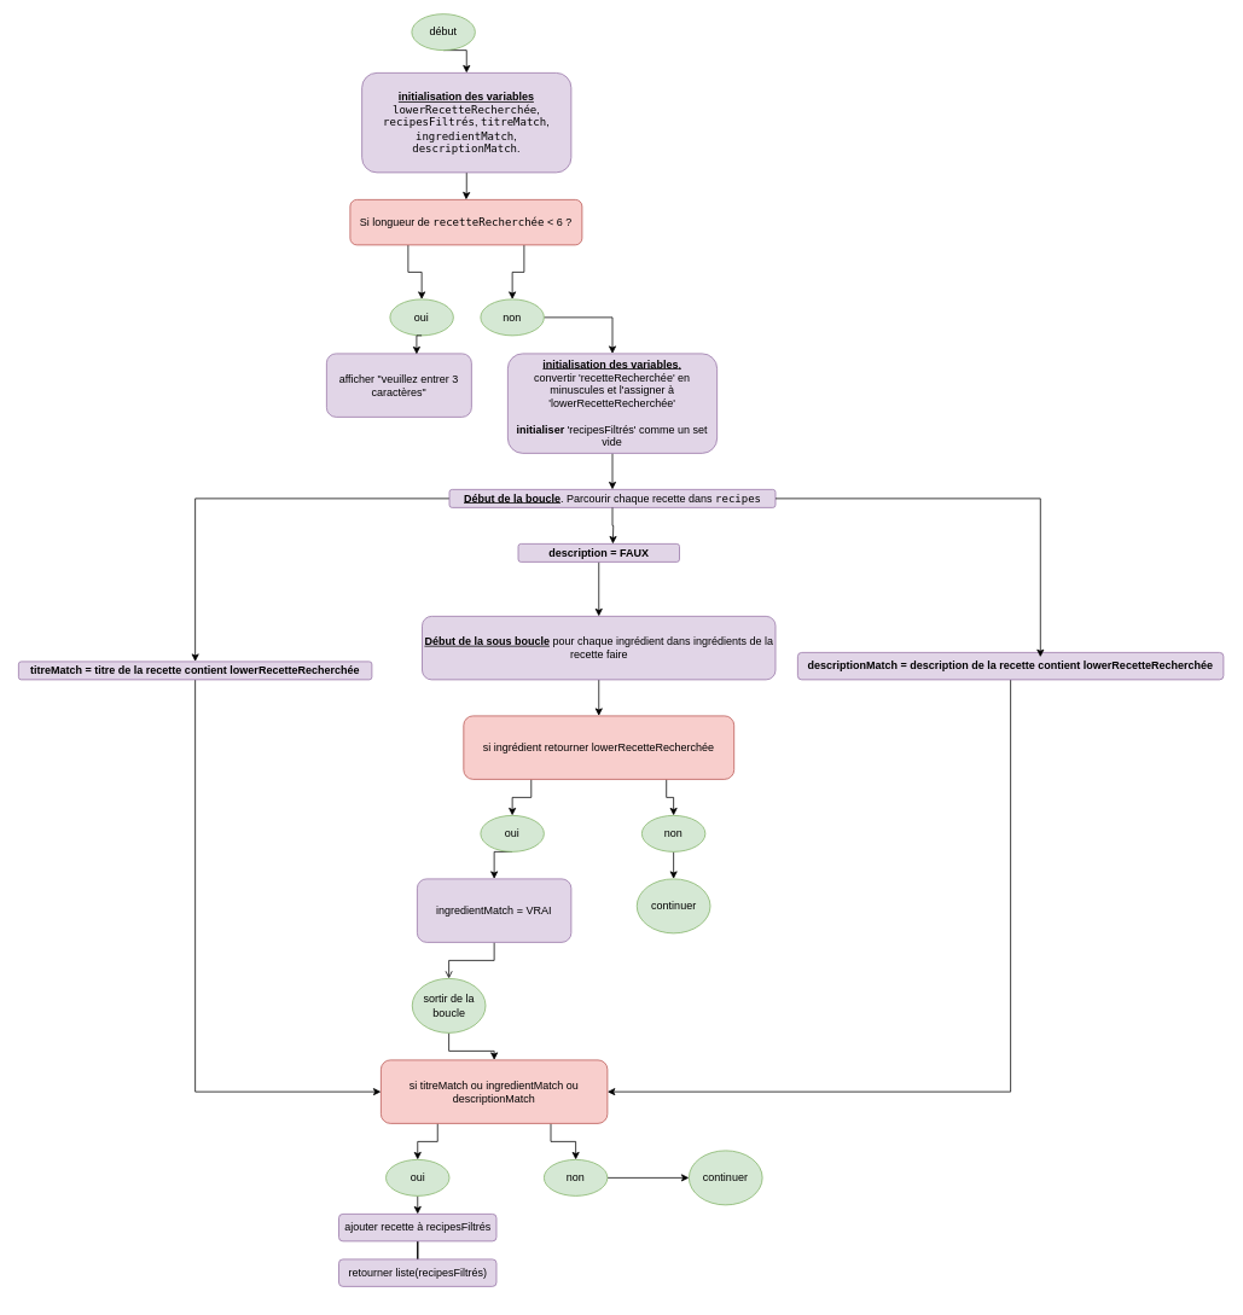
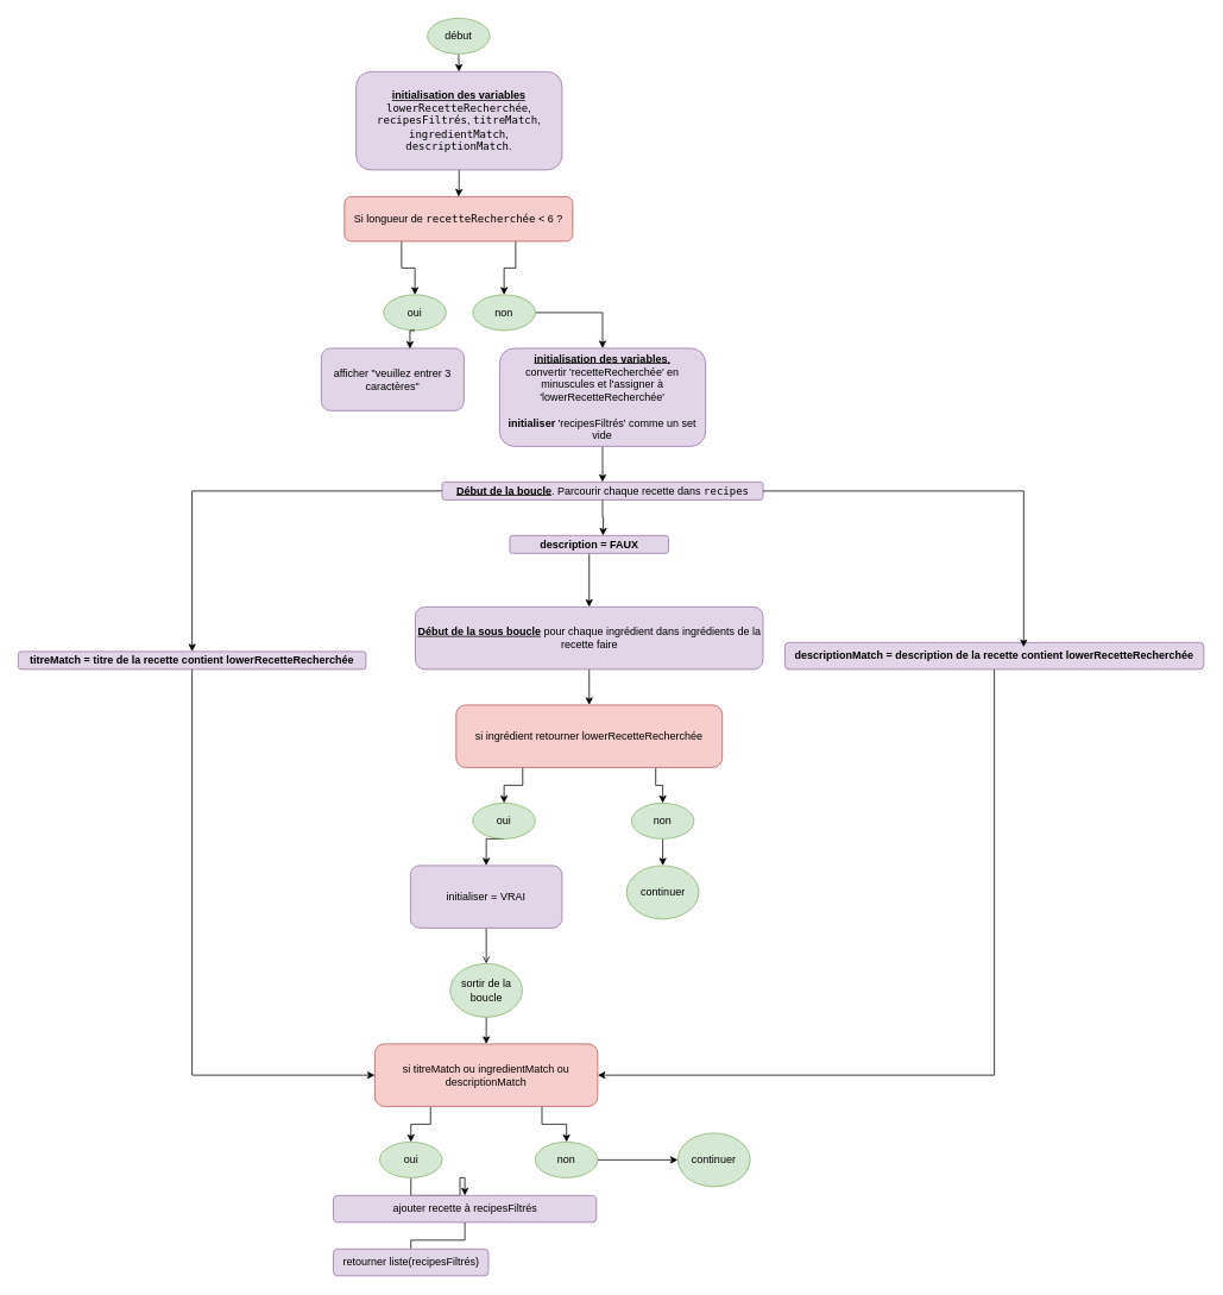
  <mxCell id="0" />
  <mxCell id="1" parent="0" />
  <mxCell id="2" style="edgeStyle=orthogonalEdgeStyle;rounded=0;orthogonalLoop=1;jettySize=auto;html=1;exitX=0.5;exitY=1;exitDx=0;exitDy=0;entryX=0.5;entryY=0;entryDx=0;entryDy=0;" parent="1" source="3" target="5" edge="1"><mxGeometry relative="1" as="geometry" /></mxCell>
- <mxCell id="3" value="début" style="ellipse;whiteSpace=wrap;html=1;fillColor=#d5e8d4;strokeColor=#82b366;" parent="1" vertex="1"><mxGeometry x="454" y="15" width="70" height="40" as="geometry" /></mxCell>
+ <mxCell id="3" value="début" style="ellipse;whiteSpace=wrap;html=1;fillColor=#d5e8d4;strokeColor=#82b366;" parent="1" vertex="1"><mxGeometry x="479" y="20" width="70" height="40" as="geometry" /></mxCell>
  <mxCell id="4" style="edgeStyle=orthogonalEdgeStyle;rounded=0;orthogonalLoop=1;jettySize=auto;html=1;" parent="1" source="5" target="8" edge="1"><mxGeometry relative="1" as="geometry" /></mxCell>
  <mxCell id="5" value="&lt;b&gt;&lt;u&gt;initialisation des variables&lt;/u&gt;&lt;/b&gt; &lt;code&gt;lowerRecetteRecherchée&lt;/code&gt;, &lt;code&gt;recipesFiltrés&lt;/code&gt;, &lt;code&gt;titreMatch&lt;/code&gt;, &lt;code&gt;ingredientMatch&lt;/code&gt;, &lt;code&gt;descriptionMatch&lt;/code&gt;." style="rounded=1;whiteSpace=wrap;html=1;fillColor=#e1d5e7;strokeColor=#9673a6;" parent="1" vertex="1"><mxGeometry x="399" y="80" width="231" height="110" as="geometry" /></mxCell>
  <mxCell id="6" style="edgeStyle=orthogonalEdgeStyle;rounded=0;orthogonalLoop=1;jettySize=auto;html=1;exitX=0.25;exitY=1;exitDx=0;exitDy=0;entryX=0.5;entryY=0;entryDx=0;entryDy=0;" parent="1" source="8" target="9" edge="1"><mxGeometry relative="1" as="geometry" /></mxCell>
  <mxCell id="7" style="edgeStyle=orthogonalEdgeStyle;rounded=0;orthogonalLoop=1;jettySize=auto;html=1;exitX=0.75;exitY=1;exitDx=0;exitDy=0;entryX=0.5;entryY=0;entryDx=0;entryDy=0;" parent="1" source="8" target="11" edge="1"><mxGeometry relative="1" as="geometry" /></mxCell>
  <mxCell id="8" value="Si longueur de &lt;code&gt;recetteRecherchée&lt;/code&gt; &amp;lt; 6 ?" style="rounded=1;whiteSpace=wrap;html=1;fillColor=#f8cecc;strokeColor=#b85450;" parent="1" vertex="1"><mxGeometry x="386" y="220" width="256" height="50" as="geometry" /></mxCell>
  <mxCell id="9" value="oui&lt;span style=&quot;color: rgba(0, 0, 0, 0); font-family: monospace; font-size: 0px; text-align: start; text-wrap: nowrap;&quot;&gt;%3CmxGraphModel%3E%3Croot%3E%3CmxCell%20id%3D%220%22%2F%3E%3CmxCell%20id%3D%221%22%20parent%3D%220%22%2F%3E%3CmxCell%20id%3D%222%22%20value%3D%22d%C3%A9but%22%20style%3D%22ellipse%3BwhiteSpace%3Dwrap%3Bhtml%3D1%3BfillColor%3D%23d5e8d4%3BstrokeColor%3D%2382b366%3B%22%20vertex%3D%221%22%20parent%3D%221%22%3E%3CmxGeometry%20x%3D%22379%22%20y%3D%2230%22%20width%3D%2270%22%20height%3D%2240%22%20as%3D%22geometry%22%2F%3E%3C%2FmxCell%3E%3C%2Froot%3E%3C%2FmxGraphModel%3E&lt;/span&gt;" style="ellipse;whiteSpace=wrap;html=1;fillColor=#d5e8d4;strokeColor=#82b366;" parent="1" vertex="1"><mxGeometry x="430" y="330" width="70" height="40" as="geometry" /></mxCell>
  <mxCell id="10" style="edgeStyle=orthogonalEdgeStyle;rounded=0;orthogonalLoop=1;jettySize=auto;html=1;exitX=1;exitY=0.5;exitDx=0;exitDy=0;entryX=0.5;entryY=0;entryDx=0;entryDy=0;" parent="1" source="11" target="15" edge="1"><mxGeometry relative="1" as="geometry" /></mxCell>
  <mxCell id="11" value="non" style="ellipse;whiteSpace=wrap;html=1;fillColor=#d5e8d4;strokeColor=#82b366;" parent="1" vertex="1"><mxGeometry x="530" y="330" width="70" height="40" as="geometry" /></mxCell>
  <mxCell id="12" value="afficher &quot;veuillez entrer 3 caractères&quot;" style="rounded=1;whiteSpace=wrap;html=1;fillColor=#e1d5e7;strokeColor=#9673a6;" parent="1" vertex="1"><mxGeometry x="360" y="390" width="160" height="70" as="geometry" /></mxCell>
  <mxCell id="13" style="edgeStyle=orthogonalEdgeStyle;rounded=0;orthogonalLoop=1;jettySize=auto;html=1;exitX=0.5;exitY=1;exitDx=0;exitDy=0;entryX=0.621;entryY=0.01;entryDx=0;entryDy=0;entryPerimeter=0;" parent="1" source="9" target="12" edge="1"><mxGeometry relative="1" as="geometry" /></mxCell>
  <mxCell id="14" style="edgeStyle=orthogonalEdgeStyle;rounded=0;orthogonalLoop=1;jettySize=auto;html=1;exitX=0.5;exitY=1;exitDx=0;exitDy=0;entryX=0.5;entryY=0;entryDx=0;entryDy=0;" parent="1" source="15" target="17" edge="1"><mxGeometry relative="1" as="geometry" /></mxCell>
  <mxCell id="15" value="&lt;u&gt;&lt;b&gt;initialisation des variables&lt;/b&gt;,&lt;/u&gt;&lt;div&gt;&lt;div&gt;convertir 'recetteRecherchée' en minuscules et l'assigner à 'lowerRecetteRecherchée'&lt;/div&gt;&lt;div&gt;&lt;br&gt;&lt;/div&gt;&lt;div&gt;&lt;b&gt;initialiser &lt;/b&gt;'recipesFiltrés' comme un set vide&lt;/div&gt;&lt;/div&gt;" style="rounded=1;whiteSpace=wrap;html=1;fillColor=#e1d5e7;strokeColor=#9673a6;" parent="1" vertex="1"><mxGeometry x="560" y="390" width="231" height="110" as="geometry" /></mxCell>
  <mxCell id="16" style="edgeStyle=orthogonalEdgeStyle;rounded=0;orthogonalLoop=1;jettySize=auto;html=1;exitX=0;exitY=0.5;exitDx=0;exitDy=0;entryX=0.5;entryY=0;entryDx=0;entryDy=0;" parent="1" source="17" target="19" edge="1"><mxGeometry relative="1" as="geometry" /></mxCell>
  <mxCell id="17" value="&lt;span style=&quot;text-align: left;&quot;&gt;&lt;b&gt;&lt;u&gt;Début de la boucle&lt;/u&gt;&lt;/b&gt;. Parcourir chaque recette dans&amp;nbsp;&lt;/span&gt;&lt;code style=&quot;text-align: left;&quot;&gt;recipes&lt;/code&gt;" style="rounded=1;whiteSpace=wrap;html=1;fillColor=#e1d5e7;strokeColor=#9673a6;" parent="1" vertex="1"><mxGeometry x="495.5" y="540" width="360" height="20" as="geometry" /></mxCell>
  <mxCell id="18" style="edgeStyle=orthogonalEdgeStyle;rounded=0;orthogonalLoop=1;jettySize=auto;html=1;exitX=0.5;exitY=1;exitDx=0;exitDy=0;entryX=0;entryY=0.5;entryDx=0;entryDy=0;" edge="1" parent="1" source="19" target="41"><mxGeometry relative="1" as="geometry" /></mxCell>
  <mxCell id="19" value="&lt;div&gt;&lt;b&gt;titreMatch = titre de la recette contient lowerRecetteRecherchée&lt;/b&gt;&lt;/div&gt;" style="rounded=1;whiteSpace=wrap;html=1;fillColor=#e1d5e7;strokeColor=#9673a6;" parent="1" vertex="1"><mxGeometry x="20" y="730" width="390" height="20" as="geometry" /></mxCell>
  <mxCell id="20" style="edgeStyle=orthogonalEdgeStyle;rounded=0;orthogonalLoop=1;jettySize=auto;html=1;exitX=0.5;exitY=1;exitDx=0;exitDy=0;" edge="1" parent="1" source="21" target="26"><mxGeometry relative="1" as="geometry" /></mxCell>
  <mxCell id="21" value="&lt;div&gt;&lt;b&gt;description = FAUX&lt;/b&gt;&lt;/div&gt;" style="rounded=1;whiteSpace=wrap;html=1;fillColor=#e1d5e7;strokeColor=#9673a6;" parent="1" vertex="1"><mxGeometry x="571.5" y="600" width="178" height="20" as="geometry" /></mxCell>
  <mxCell id="22" style="edgeStyle=orthogonalEdgeStyle;rounded=0;orthogonalLoop=1;jettySize=auto;html=1;exitX=0.5;exitY=1;exitDx=0;exitDy=0;entryX=1;entryY=0.5;entryDx=0;entryDy=0;" edge="1" parent="1" source="23" target="41"><mxGeometry relative="1" as="geometry" /></mxCell>
  <mxCell id="23" value="&lt;div&gt;&lt;b&gt;descriptionMatch = description de la recette contient lowerRecetteRecherchée&lt;/b&gt;&lt;/div&gt;" style="rounded=1;whiteSpace=wrap;html=1;fillColor=#e1d5e7;strokeColor=#9673a6;" parent="1" vertex="1"><mxGeometry x="880" y="720" width="470" height="30" as="geometry" /></mxCell>
  <mxCell id="24" style="edgeStyle=orthogonalEdgeStyle;rounded=0;orthogonalLoop=1;jettySize=auto;html=1;exitX=1;exitY=0.5;exitDx=0;exitDy=0;entryX=0.57;entryY=0.167;entryDx=0;entryDy=0;entryPerimeter=0;" parent="1" source="17" target="23" edge="1"><mxGeometry relative="1" as="geometry" /></mxCell>
  <mxCell id="25" style="edgeStyle=orthogonalEdgeStyle;rounded=0;orthogonalLoop=1;jettySize=auto;html=1;exitX=0.5;exitY=1;exitDx=0;exitDy=0;entryX=0.5;entryY=0;entryDx=0;entryDy=0;" parent="1" source="26" target="29" edge="1"><mxGeometry relative="1" as="geometry" /></mxCell>
  <mxCell id="26" value="&lt;span style=&quot;text-align: left;&quot;&gt;&lt;u style=&quot;font-weight: bold;&quot;&gt;Début de la sous boucle&lt;/u&gt;&amp;nbsp;pour chaque ingrédient dans ingrédients de la recette faire&lt;/span&gt;" style="rounded=1;whiteSpace=wrap;html=1;fillColor=#e1d5e7;strokeColor=#9673a6;" parent="1" vertex="1"><mxGeometry x="465.5" y="680" width="390" height="70" as="geometry" /></mxCell>
  <mxCell id="27" style="edgeStyle=orthogonalEdgeStyle;rounded=0;orthogonalLoop=1;jettySize=auto;html=1;exitX=0.25;exitY=1;exitDx=0;exitDy=0;entryX=0.5;entryY=0;entryDx=0;entryDy=0;" parent="1" source="29" target="31" edge="1"><mxGeometry relative="1" as="geometry" /></mxCell>
  <mxCell id="28" style="edgeStyle=orthogonalEdgeStyle;rounded=0;orthogonalLoop=1;jettySize=auto;html=1;exitX=0.75;exitY=1;exitDx=0;exitDy=0;entryX=0.5;entryY=0;entryDx=0;entryDy=0;" parent="1" source="29" target="33" edge="1"><mxGeometry relative="1" as="geometry" /></mxCell>
  <mxCell id="29" value="si ingrédient retourner lowerRecetteRecherchée" style="rounded=1;whiteSpace=wrap;html=1;fillColor=#f8cecc;strokeColor=#b85450;" parent="1" vertex="1"><mxGeometry x="511.25" y="790" width="298.5" height="70" as="geometry" /></mxCell>
  <mxCell id="30" style="edgeStyle=orthogonalEdgeStyle;rounded=0;orthogonalLoop=1;jettySize=auto;html=1;exitX=0.5;exitY=1;exitDx=0;exitDy=0;entryX=0.5;entryY=0;entryDx=0;entryDy=0;" parent="1" source="31" target="35" edge="1"><mxGeometry relative="1" as="geometry" /></mxCell>
  <mxCell id="31" value="oui&lt;span style=&quot;color: rgba(0, 0, 0, 0); font-family: monospace; font-size: 0px; text-align: start; text-wrap: nowrap;&quot;&gt;%3CmxGraphModel%3E%3Croot%3E%3CmxCell%20id%3D%220%22%2F%3E%3CmxCell%20id%3D%221%22%20parent%3D%220%22%2F%3E%3CmxCell%20id%3D%222%22%20value%3D%22d%C3%A9but%22%20style%3D%22ellipse%3BwhiteSpace%3Dwrap%3Bhtml%3D1%3BfillColor%3D%23d5e8d4%3BstrokeColor%3D%2382b366%3B%22%20vertex%3D%221%22%20parent%3D%221%22%3E%3CmxGeometry%20x%3D%22379%22%20y%3D%2230%22%20width%3D%2270%22%20height%3D%2240%22%20as%3D%22geometry%22%2F%3E%3C%2FmxCell%3E%3C%2Froot%3E%3C%2FmxGraphModel%3E&lt;/span&gt;" style="ellipse;whiteSpace=wrap;html=1;fillColor=#d5e8d4;strokeColor=#82b366;" parent="1" vertex="1"><mxGeometry x="530" y="900" width="70" height="40" as="geometry" /></mxCell>
  <mxCell id="32" style="edgeStyle=orthogonalEdgeStyle;rounded=0;orthogonalLoop=1;jettySize=auto;html=1;exitX=0.5;exitY=1;exitDx=0;exitDy=0;entryX=0.5;entryY=0;entryDx=0;entryDy=0;" parent="1" source="33" target="38" edge="1"><mxGeometry relative="1" as="geometry" /></mxCell>
  <mxCell id="33" value="non" style="ellipse;whiteSpace=wrap;html=1;fillColor=#d5e8d4;strokeColor=#82b366;" parent="1" vertex="1"><mxGeometry x="708" y="900" width="70" height="40" as="geometry" /></mxCell>
  <mxCell id="34" style="edgeStyle=orthogonalEdgeStyle;rounded=0;orthogonalLoop=1;jettySize=auto;html=1;exitX=0.5;exitY=1;exitDx=0;exitDy=0;entryX=0.5;entryY=0;entryDx=0;entryDy=0;endArrow=open;" parent="1" source="35" target="37" edge="1"><mxGeometry relative="1" as="geometry" /></mxCell>
- <mxCell id="35" value="&lt;div style=&quot;text-align: left;&quot;&gt;&lt;span style=&quot;background-color: initial;&quot;&gt;ingredientMatch = VRAI&lt;/span&gt;&lt;/div&gt;" style="rounded=1;whiteSpace=wrap;html=1;fillColor=#e1d5e7;strokeColor=#9673a6;" parent="1" vertex="1"><mxGeometry x="460" y="970" width="170" height="70" as="geometry" /></mxCell>
+ <mxCell id="35" value="&lt;div style=&quot;text-align: left;&quot;&gt;&lt;span style=&quot;background-color: initial;&quot;&gt;initialiser = VRAI&lt;/span&gt;&lt;/div&gt;" style="rounded=1;whiteSpace=wrap;html=1;fillColor=#e1d5e7;strokeColor=#9673a6;" parent="1" vertex="1"><mxGeometry x="460" y="970" width="170" height="70" as="geometry" /></mxCell>
  <mxCell id="36" style="edgeStyle=orthogonalEdgeStyle;rounded=0;orthogonalLoop=1;jettySize=auto;html=1;exitX=0.5;exitY=1;exitDx=0;exitDy=0;entryX=0.5;entryY=0;entryDx=0;entryDy=0;" parent="1" source="37" target="41" edge="1"><mxGeometry relative="1" as="geometry" /></mxCell>
- <mxCell id="37" value="sortir de la boucle" style="ellipse;whiteSpace=wrap;html=1;fillColor=#d5e8d4;strokeColor=#82b366;" parent="1" vertex="1"><mxGeometry x="454.5" y="1080" width="81" height="60" as="geometry" /></mxCell>
+ <mxCell id="37" value="sortir de la boucle" style="ellipse;whiteSpace=wrap;html=1;fillColor=#d5e8d4;strokeColor=#82b366;" parent="1" vertex="1"><mxGeometry x="504.5" y="1080" width="81" height="60" as="geometry" /></mxCell>
  <mxCell id="38" value="continuer" style="ellipse;whiteSpace=wrap;html=1;fillColor=#d5e8d4;strokeColor=#82b366;" parent="1" vertex="1"><mxGeometry x="702.5" y="970" width="81" height="60" as="geometry" /></mxCell>
  <mxCell id="39" style="edgeStyle=orthogonalEdgeStyle;rounded=0;orthogonalLoop=1;jettySize=auto;html=1;exitX=0.75;exitY=1;exitDx=0;exitDy=0;entryX=0.5;entryY=0;entryDx=0;entryDy=0;" parent="1" source="41" target="45" edge="1"><mxGeometry relative="1" as="geometry" /></mxCell>
  <mxCell id="40" style="edgeStyle=orthogonalEdgeStyle;rounded=0;orthogonalLoop=1;jettySize=auto;html=1;exitX=0.25;exitY=1;exitDx=0;exitDy=0;entryX=0.5;entryY=0;entryDx=0;entryDy=0;" parent="1" source="41" target="43" edge="1"><mxGeometry relative="1" as="geometry" /></mxCell>
  <mxCell id="41" value="&lt;div style=&quot;&quot;&gt;&lt;span style=&quot;background-color: initial;&quot;&gt;si titreMatch ou ingredientMatch ou descriptionMatch&lt;/span&gt;&lt;/div&gt;" style="rounded=1;whiteSpace=wrap;html=1;fillColor=#f8cecc;strokeColor=#b85450;align=center;" parent="1" vertex="1"><mxGeometry x="420" y="1170" width="250" height="70" as="geometry" /></mxCell>
  <mxCell id="42" style="edgeStyle=orthogonalEdgeStyle;rounded=0;orthogonalLoop=1;jettySize=auto;html=1;exitX=0.5;exitY=1;exitDx=0;exitDy=0;entryX=0.5;entryY=0;entryDx=0;entryDy=0;" parent="1" source="43" target="48" edge="1"><mxGeometry relative="1" as="geometry" /></mxCell>
  <mxCell id="43" value="oui&lt;span style=&quot;color: rgba(0, 0, 0, 0); font-family: monospace; font-size: 0px; text-align: start; text-wrap: nowrap;&quot;&gt;%3CmxGraphModel%3E%3Croot%3E%3CmxCell%20id%3D%220%22%2F%3E%3CmxCell%20id%3D%221%22%20parent%3D%220%22%2F%3E%3CmxCell%20id%3D%222%22%20value%3D%22d%C3%A9but%22%20style%3D%22ellipse%3BwhiteSpace%3Dwrap%3Bhtml%3D1%3BfillColor%3D%23d5e8d4%3BstrokeColor%3D%2382b366%3B%22%20vertex%3D%221%22%20parent%3D%221%22%3E%3CmxGeometry%20x%3D%22379%22%20y%3D%2230%22%20width%3D%2270%22%20height%3D%2240%22%20as%3D%22geometry%22%2F%3E%3C%2FmxCell%3E%3C%2Froot%3E%3C%2FmxGraphModel%3E&lt;/span&gt;" style="ellipse;whiteSpace=wrap;html=1;fillColor=#d5e8d4;strokeColor=#82b366;" parent="1" vertex="1"><mxGeometry x="425.5" y="1280" width="70" height="40" as="geometry" /></mxCell>
  <mxCell id="44" style="edgeStyle=orthogonalEdgeStyle;rounded=0;orthogonalLoop=1;jettySize=auto;html=1;exitX=1;exitY=0.5;exitDx=0;exitDy=0;entryX=0;entryY=0.5;entryDx=0;entryDy=0;" parent="1" source="45" target="46" edge="1"><mxGeometry relative="1" as="geometry" /></mxCell>
  <mxCell id="45" value="non" style="ellipse;whiteSpace=wrap;html=1;fillColor=#d5e8d4;strokeColor=#82b366;" parent="1" vertex="1"><mxGeometry x="600" y="1280" width="70" height="40" as="geometry" /></mxCell>
  <mxCell id="46" value="continuer" style="ellipse;whiteSpace=wrap;html=1;fillColor=#d5e8d4;strokeColor=#82b366;" parent="1" vertex="1"><mxGeometry x="760" y="1270" width="81" height="60" as="geometry" /></mxCell>
  <mxCell id="47" style="edgeStyle=orthogonalEdgeStyle;rounded=0;orthogonalLoop=1;jettySize=auto;html=1;entryX=0.5;entryY=0;entryDx=0;entryDy=0;endArrow=none;" parent="1" source="48" target="49" edge="1"><mxGeometry relative="1" as="geometry" /></mxCell>
- <mxCell id="48" value="&lt;div style=&quot;text-align: left;&quot;&gt;&lt;span style=&quot;background-color: initial;&quot;&gt;ajouter recette à recipesFiltrés&lt;/span&gt;&lt;/div&gt;" style="rounded=1;whiteSpace=wrap;html=1;fillColor=#e1d5e7;strokeColor=#9673a6;" parent="1" vertex="1"><mxGeometry x="373.5" y="1340" width="174" height="30" as="geometry" /></mxCell>
- <mxCell id="49" value="&lt;div style=&quot;text-align: left;&quot;&gt;&lt;span style=&quot;background-color: initial;&quot;&gt;retourner liste(recipesFiltrés)&lt;/span&gt;&lt;/div&gt;" style="rounded=1;whiteSpace=wrap;html=1;fillColor=#e1d5e7;strokeColor=#9673a6;" parent="1" vertex="1"><mxGeometry x="373.5" y="1390" width="174" height="30" as="geometry" /></mxCell>
+ <mxCell id="48" value="&lt;div style=&quot;text-align: left;&quot;&gt;&lt;span style=&quot;background-color: initial;&quot;&gt;ajouter recette à recipesFiltrés&lt;/span&gt;&lt;/div&gt;" style="rounded=1;whiteSpace=wrap;html=1;fillColor=#e1d5e7;strokeColor=#9673a6;" parent="1" vertex="1"><mxGeometry x="373.5" y="1340" width="295" height="30" as="geometry" /></mxCell>
+ <mxCell id="49" value="&lt;div style=&quot;text-align: left;&quot;&gt;&lt;span style=&quot;background-color: initial;&quot;&gt;retourner liste(recipesFiltrés)&lt;/span&gt;&lt;/div&gt;" style="rounded=1;whiteSpace=wrap;html=1;fillColor=#e1d5e7;strokeColor=#9673a6;" parent="1" vertex="1"><mxGeometry x="373.5" y="1400" width="174" height="30" as="geometry" /></mxCell>
  <mxCell id="50" style="edgeStyle=orthogonalEdgeStyle;rounded=0;orthogonalLoop=1;jettySize=auto;html=1;exitX=0.5;exitY=1;exitDx=0;exitDy=0;" edge="1" parent="1" source="17"><mxGeometry relative="1" as="geometry"><mxPoint x="676" y="600" as="targetPoint" /></mxGeometry></mxCell>
